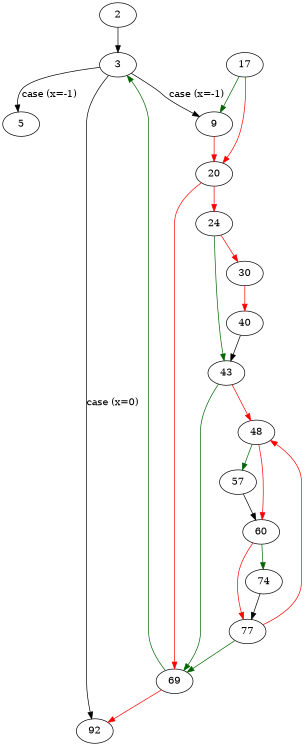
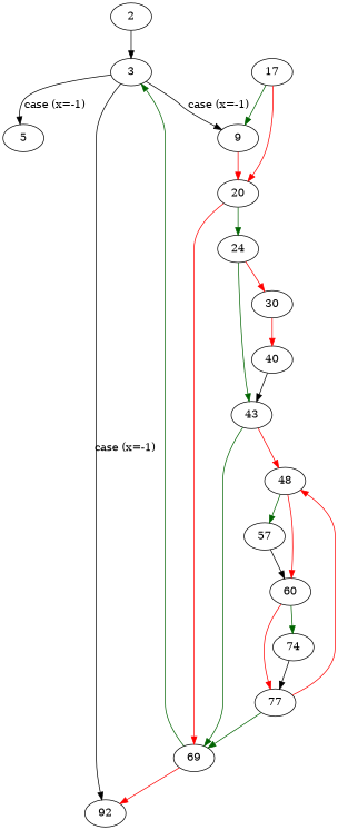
  strict digraph {
    edge [cond=false color=red]
    2 [entry=true]
    3
    5
    n4 [label=92]
    9
    20
    17
    24
    69
    43
    30
    48
    40
    57
    60
    74
    77
    2 -> 3 [cond="" color=""]
    3 -> 5 [cond="case (x=-1)" label="case (x=-1)" color=""]
-   3 -> n4 [cond="case (x=0)" label="case (x=0)" color=""]
+   3 -> n4 [cond="case (x=0)" label="case (x=-1)" color=""]
    3 -> 9 [cond="default case" label="case (x=-1)" color=""]
    9 -> 20
-   20 -> 24 [cond=true]
+   20 -> 24 [color=darkgreen cond=true]
    20 -> 69
    17 -> 9 [color=darkgreen cond=true]
    17 -> 20
    24 -> 43 [color=darkgreen cond=true]
    24 -> 30
    69 -> 3 [color=darkgreen cond=true]
    69 -> n4
    43 -> 69 [color=darkgreen cond=true]
    43 -> 48
    30 -> 40
    48 -> 57 [color=darkgreen cond=true]
    48 -> 60
    40 -> 43 [cond="" color=""]
    57 -> 60 [cond="" color=""]
    60 -> 74 [color=darkgreen cond=true]
    60 -> 77
    74 -> 77 [cond="" color=""]
    77 -> 69 [color=darkgreen cond=true]
    77 -> 48
  }
